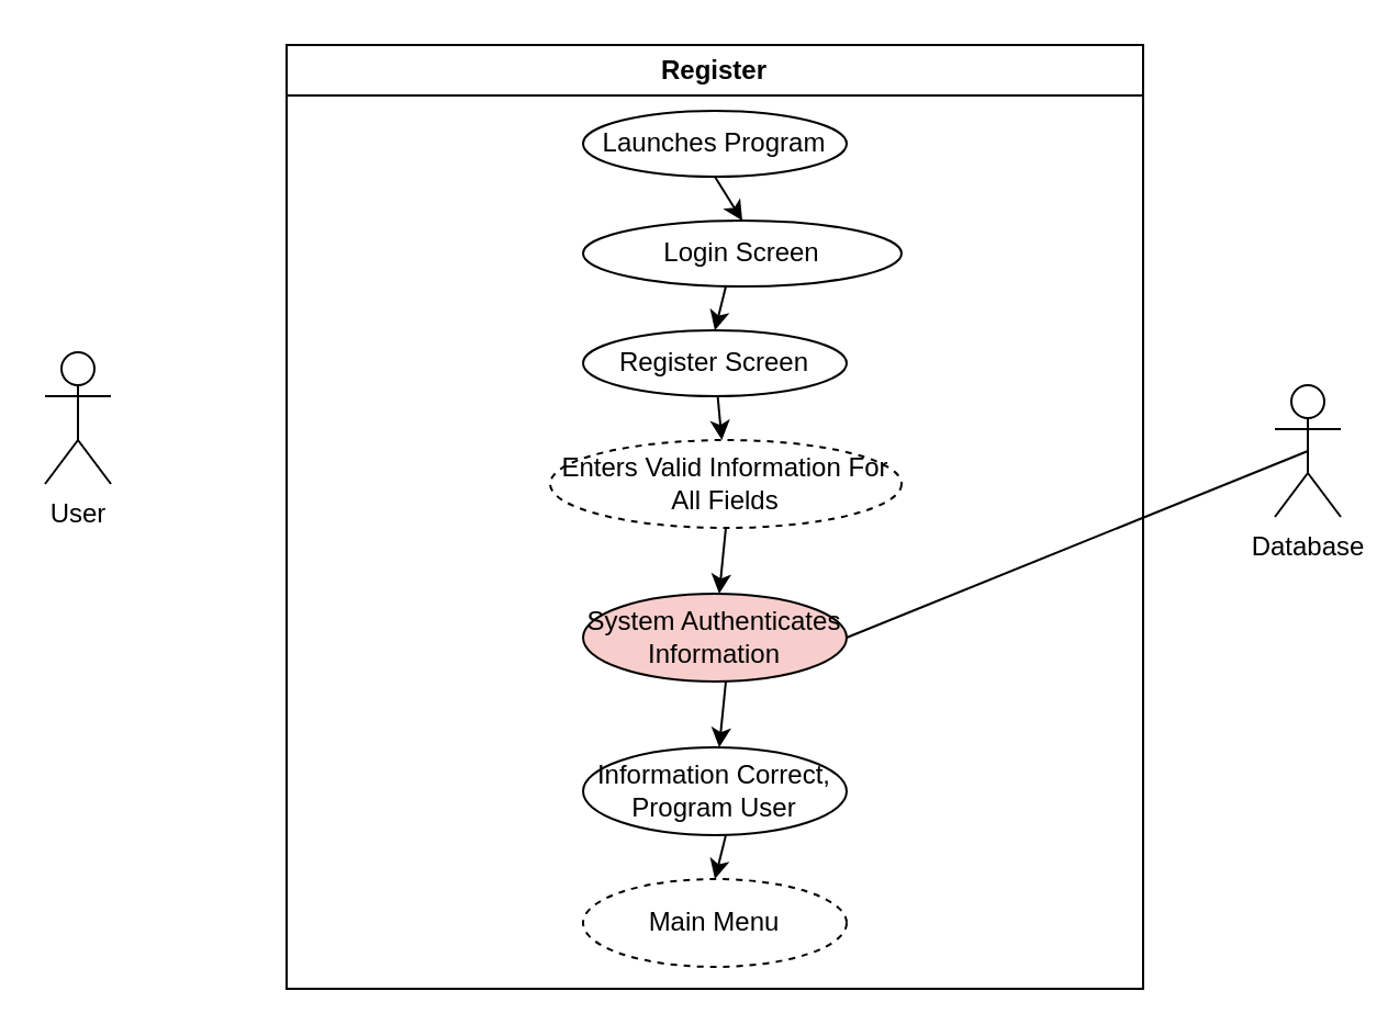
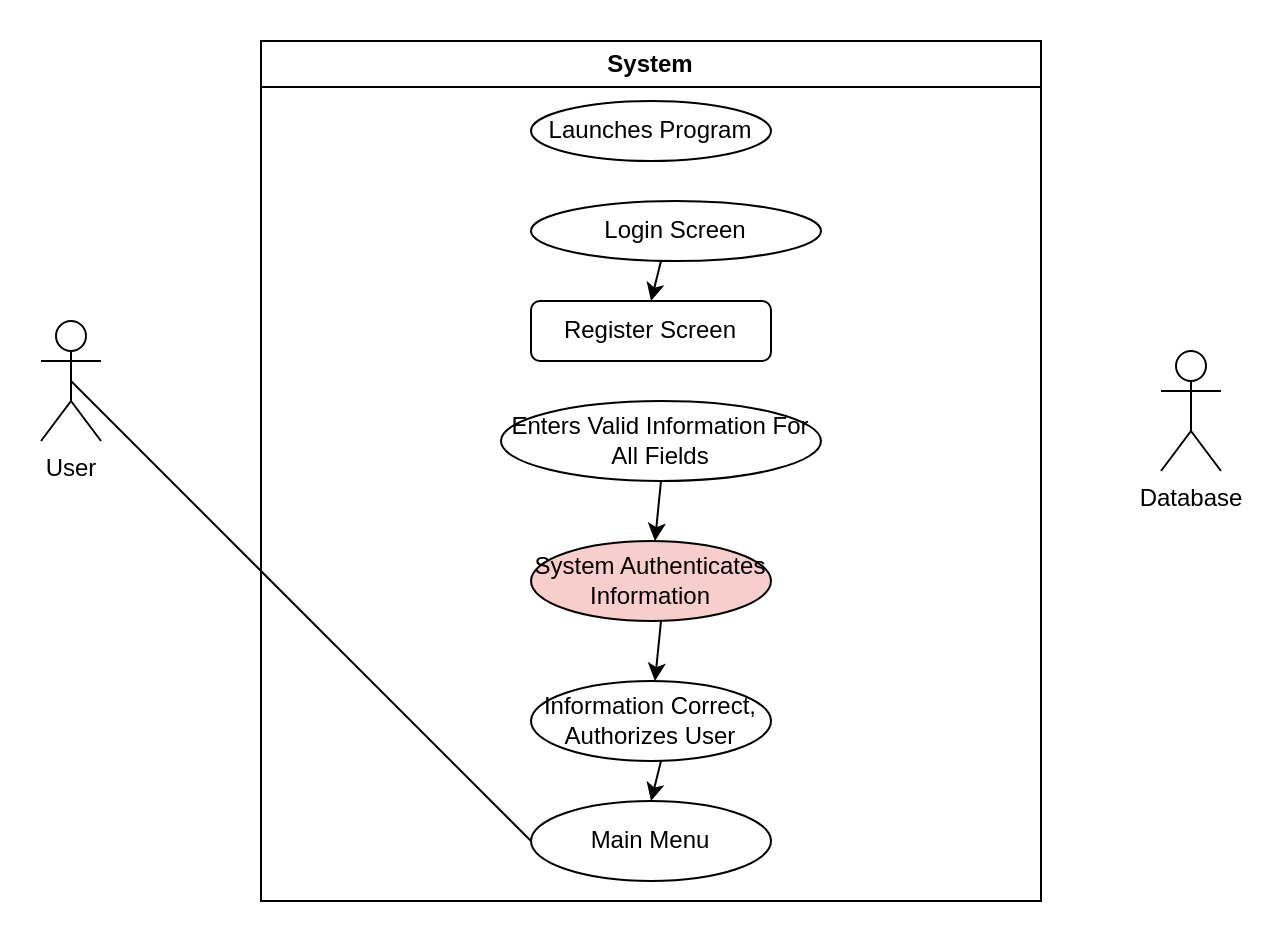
  <mxCell id="0" />
  <mxCell id="1" parent="0" />
- <mxCell id="2" value="Register" style="swimlane;whiteSpace=wrap;html=1;" vertex="1" parent="1"><mxGeometry x="130" y="20" width="390" height="430" as="geometry" /></mxCell>
+ <mxCell id="2" value="System" style="swimlane;whiteSpace=wrap;html=1;" vertex="1" parent="1"><mxGeometry x="130" y="20" width="390" height="430" as="geometry" /></mxCell>
  <mxCell id="3" value="Launches Program" style="ellipse;whiteSpace=wrap;html=1;" vertex="1" parent="2"><mxGeometry x="135" y="30" width="120" height="30" as="geometry" /></mxCell>
- <mxCell id="4" value="Main Menu" style="ellipse;whiteSpace=wrap;html=1;dashed=1;" vertex="1" parent="2"><mxGeometry x="135" y="380" width="120" height="40" as="geometry" /></mxCell>
- <mxCell id="5" value="Enters Valid Information For All Fields" style="ellipse;whiteSpace=wrap;html=1;dashed=1;" vertex="1" parent="2"><mxGeometry x="120" y="180" width="160" height="40" as="geometry" /></mxCell>
+ <mxCell id="4" value="Main Menu" style="ellipse;whiteSpace=wrap;html=1;" vertex="1" parent="2"><mxGeometry x="135" y="380" width="120" height="40" as="geometry" /></mxCell>
+ <mxCell id="5" value="Enters Valid Information For All Fields" style="ellipse;whiteSpace=wrap;html=1;" vertex="1" parent="2"><mxGeometry x="120" y="180" width="160" height="40" as="geometry" /></mxCell>
  <mxCell id="6" value="Login Screen" style="ellipse;whiteSpace=wrap;html=1;" vertex="1" parent="2"><mxGeometry x="135" y="80" width="145" height="30" as="geometry" /></mxCell>
- <mxCell id="7" value="Information Correct,&lt;br&gt;Program User" style="ellipse;whiteSpace=wrap;html=1;" vertex="1" parent="2"><mxGeometry x="135" y="320" width="120" height="40" as="geometry" /></mxCell>
+ <mxCell id="7" value="Information Correct,&lt;br&gt;Authorizes User" style="ellipse;whiteSpace=wrap;html=1;" vertex="1" parent="2"><mxGeometry x="135" y="320" width="120" height="40" as="geometry" /></mxCell>
  <mxCell id="8" value="System Authenticates Information" style="ellipse;whiteSpace=wrap;html=1;fillColor=#f8cecc;" vertex="1" parent="2"><mxGeometry x="135" y="250" width="120" height="40" as="geometry" /></mxCell>
- <mxCell id="9" value="" style="endArrow=classic;html=1;rounded=0;exitX=0.5;exitY=1;exitDx=0;exitDy=0;entryX=0.5;entryY=0;entryDx=0;entryDy=0;" edge="1" parent="2" source="3" target="6"><mxGeometry width="50" height="50" relative="1" as="geometry"><mxPoint x="230" y="250" as="sourcePoint" /><mxPoint x="280" y="200" as="targetPoint" /></mxGeometry></mxCell>
- <mxCell id="10" value="" style="endArrow=classic;html=1;rounded=0;" edge="1" parent="2" source="11" target="5"><mxGeometry width="50" height="50" relative="1" as="geometry"><mxPoint x="200" y="170" as="sourcePoint" /><mxPoint x="240" y="120" as="targetPoint" /></mxGeometry></mxCell>
- <mxCell id="11" value="Register Screen" style="ellipse;whiteSpace=wrap;html=1;" vertex="1" parent="2"><mxGeometry x="135" y="130" width="120" height="30" as="geometry" /></mxCell>
+ <mxCell id="11" value="Register Screen" style="whiteSpace=wrap;html=1;rounded=1;" vertex="1" parent="2"><mxGeometry x="135" y="130" width="120" height="30" as="geometry" /></mxCell>
  <mxCell id="12" value="" style="endArrow=classic;html=1;rounded=0;entryX=0.5;entryY=0;entryDx=0;entryDy=0;" edge="1" parent="2" target="11"><mxGeometry width="50" height="50" relative="1" as="geometry"><mxPoint x="200" y="110" as="sourcePoint" /><mxPoint x="250" y="60" as="targetPoint" /></mxGeometry></mxCell>
  <mxCell id="13" value="" style="endArrow=classic;html=1;rounded=0;" edge="1" parent="2" target="8"><mxGeometry width="50" height="50" relative="1" as="geometry"><mxPoint x="200" y="220" as="sourcePoint" /><mxPoint x="250" y="170" as="targetPoint" /></mxGeometry></mxCell>
  <mxCell id="14" value="" style="endArrow=classic;html=1;rounded=0;" edge="1" parent="2" target="7"><mxGeometry width="50" height="50" relative="1" as="geometry"><mxPoint x="200" y="290" as="sourcePoint" /><mxPoint x="250" y="240" as="targetPoint" /></mxGeometry></mxCell>
  <mxCell id="15" value="" style="endArrow=classic;html=1;rounded=0;entryX=0.5;entryY=0;entryDx=0;entryDy=0;" edge="1" parent="2" target="4"><mxGeometry width="50" height="50" relative="1" as="geometry"><mxPoint x="200" y="360" as="sourcePoint" /><mxPoint x="250" y="310" as="targetPoint" /></mxGeometry></mxCell>
  <mxCell id="16" value="User" style="shape=umlActor;verticalLabelPosition=bottom;verticalAlign=top;html=1;outlineConnect=0;" vertex="1" parent="1"><mxGeometry x="20" y="160" width="30" height="60" as="geometry" /></mxCell>
  <mxCell id="17" value="Database" style="shape=umlActor;verticalLabelPosition=bottom;verticalAlign=top;html=1;outlineConnect=0;" vertex="1" parent="1"><mxGeometry x="580" y="175" width="30" height="60" as="geometry" /></mxCell>
- <mxCell id="19" value="" style="endArrow=none;html=1;rounded=0;exitX=1;exitY=0.5;exitDx=0;exitDy=0;entryX=0.5;entryY=0.5;entryDx=0;entryDy=0;entryPerimeter=0;" edge="1" parent="1" source="8" target="17"><mxGeometry width="50" height="50" relative="1" as="geometry"><mxPoint x="540" y="240" as="sourcePoint" /><mxPoint x="590" y="190" as="targetPoint" /></mxGeometry></mxCell>
+ <mxCell id="18" value="" style="endArrow=none;html=1;rounded=0;exitX=0.5;exitY=0.5;exitDx=0;exitDy=0;exitPerimeter=0;entryX=0;entryY=0.5;entryDx=0;entryDy=0;" edge="1" parent="1" source="16" target="4"><mxGeometry width="50" height="50" relative="1" as="geometry"><mxPoint x="110" y="280" as="sourcePoint" /><mxPoint x="160" y="230" as="targetPoint" /></mxGeometry></mxCell>
